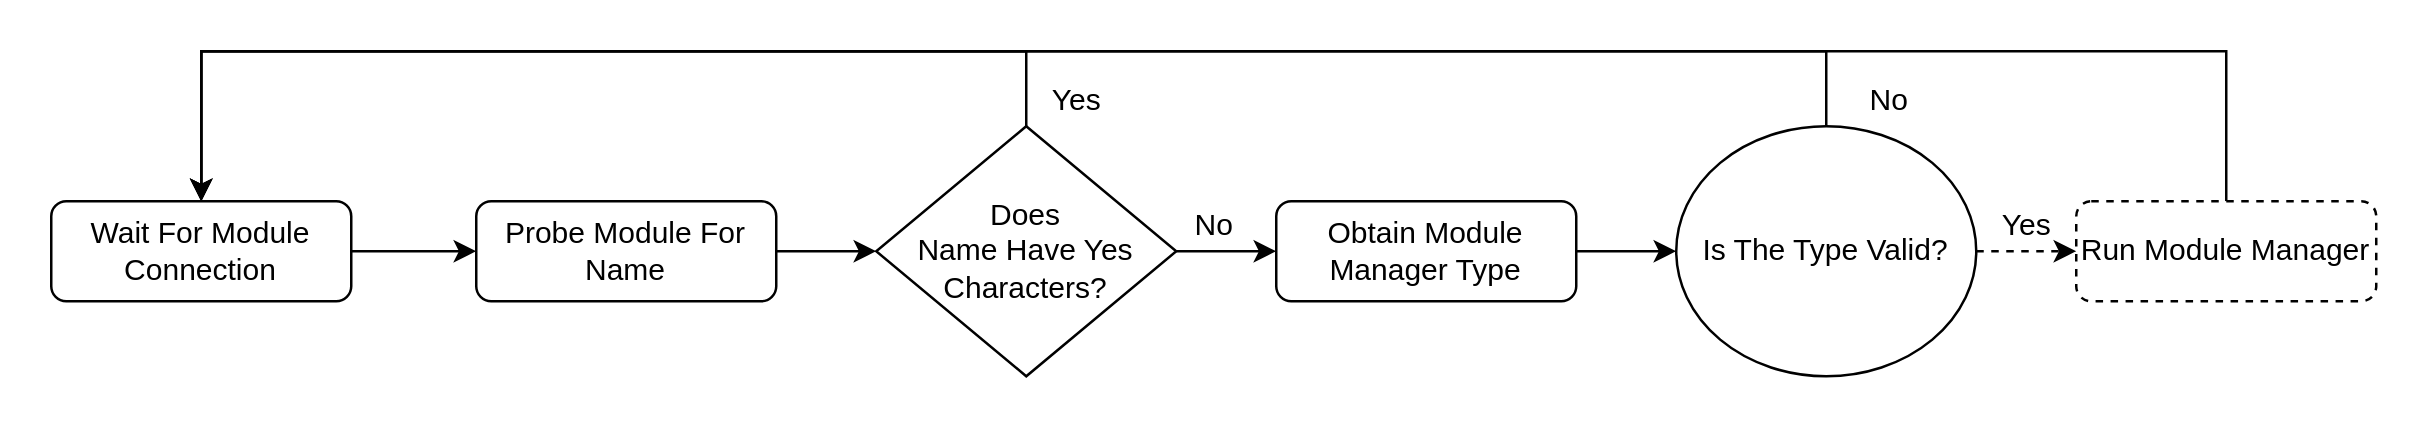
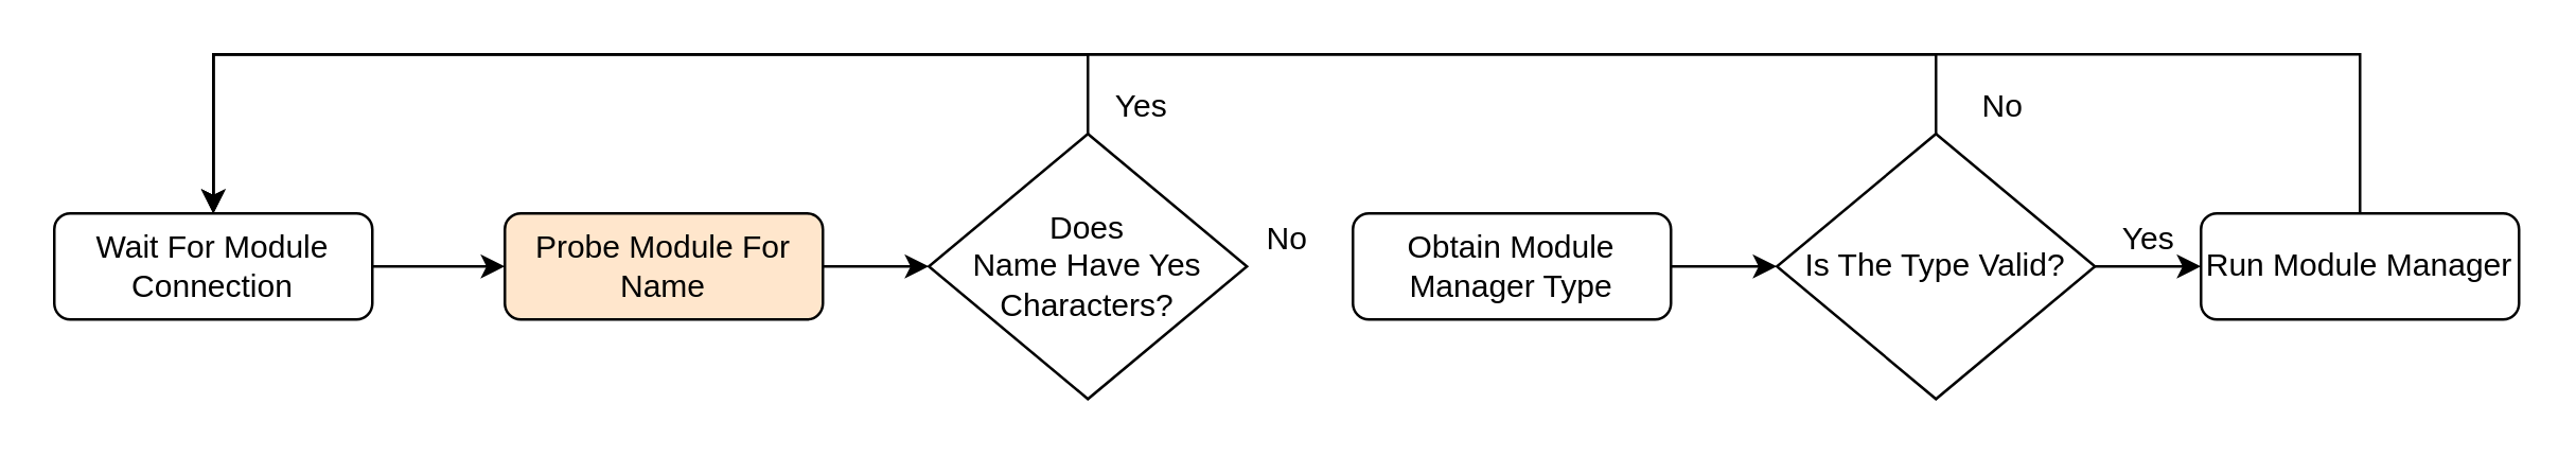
  <mxCell id="0" />
  <mxCell id="1" parent="0" />
  <mxCell id="2" style="edgeStyle=orthogonalEdgeStyle;rounded=0;orthogonalLoop=1;jettySize=auto;html=1;exitX=1;exitY=0.5;exitDx=0;exitDy=0;entryX=0;entryY=0.5;entryDx=0;entryDy=0;" edge="1" parent="1" source="3" target="8"><mxGeometry relative="1" as="geometry" /></mxCell>
  <mxCell id="3" value="Wait For Module Connection" style="rounded=1;whiteSpace=wrap;html=1;fontSize=12;glass=0;strokeWidth=1;shadow=0;" parent="1" vertex="1"><mxGeometry x="20" y="80" width="120" height="40" as="geometry" /></mxCell>
  <mxCell id="4" style="edgeStyle=orthogonalEdgeStyle;rounded=0;orthogonalLoop=1;jettySize=auto;html=1;exitX=0.5;exitY=0;exitDx=0;exitDy=0;entryX=0.5;entryY=0;entryDx=0;entryDy=0;" edge="1" parent="1" source="6" target="3"><mxGeometry relative="1" as="geometry"><Array as="points"><mxPoint x="410" y="20" /><mxPoint x="80" y="20" /></Array></mxGeometry></mxCell>
- <mxCell id="5" style="edgeStyle=orthogonalEdgeStyle;rounded=0;orthogonalLoop=1;jettySize=auto;html=1;exitX=1;exitY=0.5;exitDx=0;exitDy=0;entryX=0;entryY=0.5;entryDx=0;entryDy=0;" edge="1" parent="1" source="6" target="11"><mxGeometry relative="1" as="geometry" /></mxCell>
  <mxCell id="6" value="Does&lt;br&gt;&amp;nbsp;Name Have Yes&amp;nbsp;&lt;br&gt;Characters?" style="rhombus;whiteSpace=wrap;html=1;" vertex="1" parent="1"><mxGeometry x="350" y="50" width="120" height="100" as="geometry" /></mxCell>
  <mxCell id="7" style="edgeStyle=orthogonalEdgeStyle;rounded=0;orthogonalLoop=1;jettySize=auto;html=1;exitX=1;exitY=0.5;exitDx=0;exitDy=0;entryX=0;entryY=0.5;entryDx=0;entryDy=0;" edge="1" parent="1" source="8" target="6"><mxGeometry relative="1" as="geometry" /></mxCell>
- <mxCell id="8" value="Probe Module For Name" style="rounded=1;whiteSpace=wrap;html=1;fontSize=12;glass=0;strokeWidth=1;shadow=0;" vertex="1" parent="1"><mxGeometry x="190" y="80" width="120" height="40" as="geometry" /></mxCell>
+ <mxCell id="8" value="Probe Module For Name" style="rounded=1;whiteSpace=wrap;html=1;fontSize=12;glass=0;strokeWidth=1;shadow=0;fillColor=#ffe6cc;" vertex="1" parent="1"><mxGeometry x="190" y="80" width="120" height="40" as="geometry" /></mxCell>
  <mxCell id="9" value="Yes" style="text;html=1;align=center;verticalAlign=middle;resizable=0;points=[];autosize=1;" vertex="1" parent="1"><mxGeometry x="410" y="30" width="40" height="20" as="geometry" /></mxCell>
  <mxCell id="10" style="edgeStyle=orthogonalEdgeStyle;rounded=0;orthogonalLoop=1;jettySize=auto;html=1;exitX=1;exitY=0.5;exitDx=0;exitDy=0;entryX=0;entryY=0.5;entryDx=0;entryDy=0;" edge="1" parent="1" source="11" target="17"><mxGeometry relative="1" as="geometry" /></mxCell>
  <mxCell id="11" value="Obtain Module Manager Type" style="rounded=1;whiteSpace=wrap;html=1;fontSize=12;glass=0;strokeWidth=1;shadow=0;" vertex="1" parent="1"><mxGeometry x="510" y="80" width="120" height="40" as="geometry" /></mxCell>
  <mxCell id="12" value="No" style="text;html=1;align=center;verticalAlign=middle;resizable=0;points=[];autosize=1;" vertex="1" parent="1"><mxGeometry x="470" y="80" width="30" height="20" as="geometry" /></mxCell>
  <mxCell id="13" style="edgeStyle=orthogonalEdgeStyle;rounded=0;orthogonalLoop=1;jettySize=auto;html=1;exitX=0.5;exitY=0;exitDx=0;exitDy=0;" edge="1" parent="1" source="14"><mxGeometry relative="1" as="geometry"><mxPoint x="80" y="80" as="targetPoint" /><Array as="points"><mxPoint x="890" y="20" /><mxPoint x="80" y="20" /></Array></mxGeometry></mxCell>
- <mxCell id="14" value="Run Module Manager" style="rounded=1;whiteSpace=wrap;html=1;fontSize=12;glass=0;strokeWidth=1;shadow=0;dashed=1;" vertex="1" parent="1"><mxGeometry x="830" y="80" width="120" height="40" as="geometry" /></mxCell>
- <mxCell id="15" style="edgeStyle=orthogonalEdgeStyle;rounded=0;orthogonalLoop=1;jettySize=auto;html=1;exitX=1;exitY=0.5;exitDx=0;exitDy=0;entryX=0;entryY=0.5;entryDx=0;entryDy=0;dashed=1;" edge="1" parent="1" source="17" target="14"><mxGeometry relative="1" as="geometry" /></mxCell>
+ <mxCell id="14" value="Run Module Manager" style="rounded=1;whiteSpace=wrap;html=1;fontSize=12;glass=0;strokeWidth=1;shadow=0;" vertex="1" parent="1"><mxGeometry x="830" y="80" width="120" height="40" as="geometry" /></mxCell>
+ <mxCell id="15" style="edgeStyle=orthogonalEdgeStyle;rounded=0;orthogonalLoop=1;jettySize=auto;html=1;exitX=1;exitY=0.5;exitDx=0;exitDy=0;entryX=0;entryY=0.5;entryDx=0;entryDy=0;" edge="1" parent="1" source="17" target="14"><mxGeometry relative="1" as="geometry" /></mxCell>
  <mxCell id="16" style="edgeStyle=orthogonalEdgeStyle;rounded=0;orthogonalLoop=1;jettySize=auto;html=1;exitX=0.5;exitY=0;exitDx=0;exitDy=0;entryX=0.5;entryY=0;entryDx=0;entryDy=0;" edge="1" parent="1" source="17" target="3"><mxGeometry relative="1" as="geometry"><Array as="points"><mxPoint x="730" y="20" /><mxPoint x="80" y="20" /></Array></mxGeometry></mxCell>
- <mxCell id="17" value="Is The Type Valid?" style="ellipse;whiteSpace=wrap;html=1;" vertex="1" parent="1"><mxGeometry x="670" y="50" width="120" height="100" as="geometry" /></mxCell>
+ <mxCell id="17" value="Is The Type Valid?" style="rhombus;whiteSpace=wrap;html=1;" vertex="1" parent="1"><mxGeometry x="670" y="50" width="120" height="100" as="geometry" /></mxCell>
  <mxCell id="18" value="No" style="text;html=1;align=center;verticalAlign=middle;resizable=0;points=[];autosize=1;" vertex="1" parent="1"><mxGeometry x="740" y="30" width="30" height="20" as="geometry" /></mxCell>
  <mxCell id="19" value="Yes" style="text;html=1;align=center;verticalAlign=middle;resizable=0;points=[];autosize=1;" vertex="1" parent="1"><mxGeometry x="790" y="80" width="40" height="20" as="geometry" /></mxCell>
